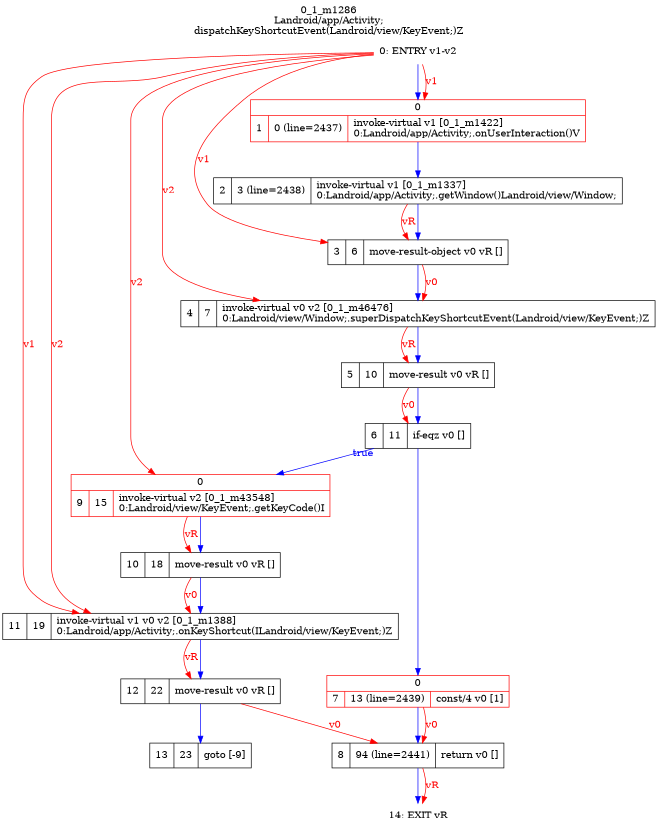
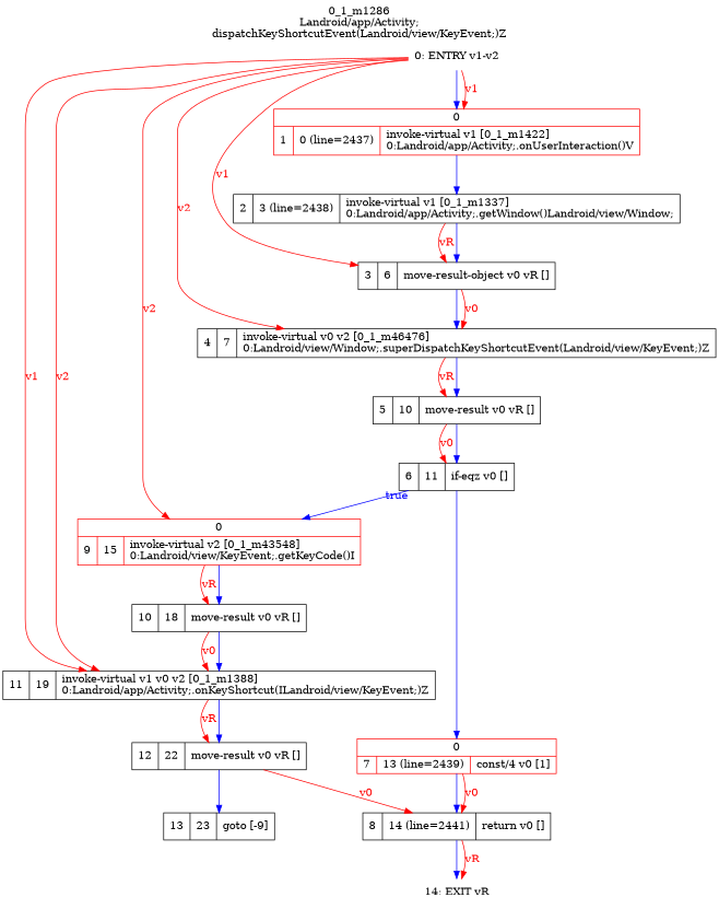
  digraph {
    label="0_1_m1286\nLandroid/app/Activity;\ndispatchKeyShortcutEvent(Landroid/view/KeyEvent;)Z"
    labelloc=t
    rankdir=UD
    node [shape=record]
    edge [color=red fontcolor=red]
    n1 [label="0: ENTRY v1-v2" shape=plaintext]
    n2 [color=red label="{0|{1|0 (line=2437)|invoke-virtual v1 [0_1_m1422]\l0:Landroid/app/Activity;.onUserInteraction()V\l}}"]
    n3 [label="4|7|invoke-virtual v0 v2 [0_1_m46476]\l0:Landroid/view/Window;.superDispatchKeyShortcutEvent(Landroid/view/KeyEvent;)Z\l"]
    n4 [color=red label="{0|{9|15|invoke-virtual v2 [0_1_m43548]\l0:Landroid/view/KeyEvent;.getKeyCode()I\l}}"]
    n5 [label="11|19|invoke-virtual v1 v0 v2 [0_1_m1388]\l0:Landroid/app/Activity;.onKeyShortcut(ILandroid/view/KeyEvent;)Z\l"]
    n6 [label="3|6|move-result-object v0 vR []\l"]
    n7 [label="2|3 (line=2438)|invoke-virtual v1 [0_1_m1337]\l0:Landroid/app/Activity;.getWindow()Landroid/view/Window;\l"]
    n8 [label="5|10|move-result v0 vR []\l"]
    n9 [label="10|18|move-result v0 vR []\l"]
    n10 [label="12|22|move-result v0 vR []\l"]
    n11 [label="6|11|if-eqz v0 []\l"]
    n12 [color=red label="{0|{7|13 (line=2439)|const/4 v0 [1]\l}}"]
-   n13 [label="8|94 (line=2441)|return v0 []\l"]
+   n13 [label="8|14 (line=2441)|return v0 []\l"]
    n14 [label="14: EXIT vR" shape=plaintext]
    n15 [label="13|23|goto [-9]\l"]
    n1 -> n2 [color=blue fontcolor=blue weight=100]
    n1 -> n2 [label=v1]
    n1 -> n3 [label=v2]
    n1 -> n4 [label=v2]
    n1 -> n5 [label=v1]
    n1 -> n5 [label=v2]
    n1 -> n6 [label=v1]
    n2 -> n7 [color=blue fontcolor=blue weight=100]
    n3 -> n8 [color=blue fontcolor=blue weight=100]
    n3 -> n8 [label=vR]
    n4 -> n9 [color=blue fontcolor=blue weight=100]
    n4 -> n9 [label=vR]
    n5 -> n10 [color=blue fontcolor=blue weight=100]
    n5 -> n10 [label=vR]
    n6 -> n3 [color=blue fontcolor=blue weight=100]
    n6 -> n3 [label=v0]
    n7 -> n6 [color=blue fontcolor=blue weight=100]
    n7 -> n6 [label=vR]
    n8 -> n11 [color=blue fontcolor=blue weight=100]
    n8 -> n11 [label=v0]
    n9 -> n5 [color=blue fontcolor=blue weight=100]
    n9 -> n5 [label=v0]
    n10 -> n13 [label=v0]
    n10 -> n15 [color=blue fontcolor=blue weight=100]
    n11 -> n4 [color=blue fontcolor=blue taillabel=true weight=10]
    n11 -> n12 [color=blue fontcolor=blue weight=100]
    n12 -> n13 [color=blue fontcolor=blue weight=100]
    n12 -> n13 [label=v0]
    n13 -> n14 [color=blue fontcolor=blue weight=100]
    n13 -> n14 [label=vR]
  }
